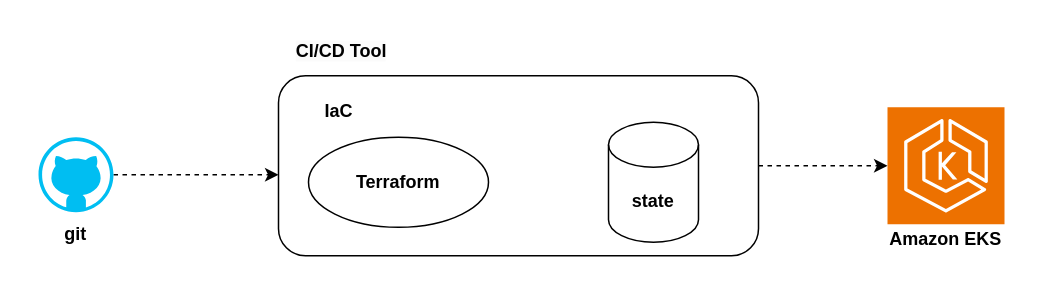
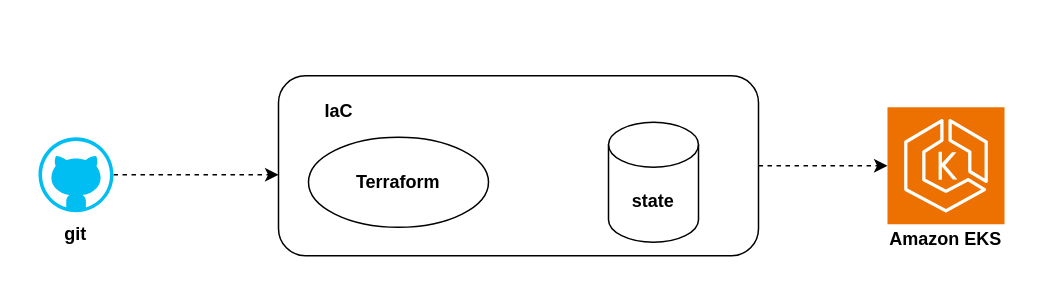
  <mxCell id="0" />
  <mxCell id="1" parent="0" />
  <mxCell id="2" style="edgeStyle=orthogonalEdgeStyle;rounded=0;orthogonalLoop=1;jettySize=auto;html=1;entryX=0;entryY=0.25;entryDx=0;entryDy=0;dashed=1;" edge="1" parent="1" source="3"><mxGeometry relative="1" as="geometry"><mxPoint x="185" y="116" as="targetPoint" /></mxGeometry></mxCell>
  <mxCell id="3" value="" style="verticalLabelPosition=bottom;html=1;verticalAlign=top;align=center;strokeColor=none;fillColor=#00BEF2;shape=mxgraph.azure.github_code;pointerEvents=1;" vertex="1" parent="1"><mxGeometry x="25" y="91" width="50" height="50" as="geometry" /></mxCell>
  <mxCell id="4" value="&lt;b&gt;git&lt;/b&gt;" style="text;html=1;strokeColor=none;fillColor=none;align=center;verticalAlign=middle;whiteSpace=wrap;rounded=0;" vertex="1" parent="1"><mxGeometry x="20" y="141" width="60" height="30" as="geometry" /></mxCell>
  <mxCell id="5" value="&lt;p style=&quot;line-height: 0%;&quot;&gt;&lt;br&gt;&lt;/p&gt;" style="rounded=1;whiteSpace=wrap;html=1;align=left;" vertex="1" parent="1"><mxGeometry x="185" y="50" width="320" height="120" as="geometry" /></mxCell>
- <mxCell id="6" value="&lt;span style=&quot;color: rgb(0, 0, 0); font-family: Helvetica; font-size: 12px; font-style: normal; font-variant-ligatures: normal; font-variant-caps: normal; letter-spacing: normal; orphans: 2; text-align: left; text-indent: 0px; text-transform: none; widows: 2; word-spacing: 0px; -webkit-text-stroke-width: 0px; background-color: rgb(251, 251, 251); text-decoration-thickness: initial; text-decoration-style: initial; text-decoration-color: initial; float: none; display: inline !important;&quot;&gt;&lt;b&gt;CI/CD Tool&lt;/b&gt;&lt;/span&gt;" style="text;whiteSpace=wrap;html=1;" vertex="1" parent="1"><mxGeometry x="195" y="20" width="90" height="20" as="geometry" /></mxCell>
  <mxCell id="7" value="&lt;b&gt;Terraform&lt;/b&gt;" style="ellipse;whiteSpace=wrap;html=1;" vertex="1" parent="1"><mxGeometry x="205" y="91" width="120" height="60" as="geometry" /></mxCell>
  <mxCell id="8" value="&lt;b&gt;IaC&lt;/b&gt;" style="text;html=1;align=center;verticalAlign=middle;resizable=0;points=[];autosize=1;strokeColor=none;fillColor=none;" vertex="1" parent="1"><mxGeometry x="205" y="59" width="40" height="30" as="geometry" /></mxCell>
  <mxCell id="9" value="&lt;b&gt;state&lt;/b&gt;" style="shape=cylinder3;whiteSpace=wrap;html=1;boundedLbl=1;backgroundOutline=1;size=15;" vertex="1" parent="1"><mxGeometry x="405" y="81" width="60" height="80" as="geometry" /></mxCell>
  <mxCell id="10" value="" style="sketch=0;points=[[0,0,0],[0.25,0,0],[0.5,0,0],[0.75,0,0],[1,0,0],[0,1,0],[0.25,1,0],[0.5,1,0],[0.75,1,0],[1,1,0],[0,0.25,0],[0,0.5,0],[0,0.75,0],[1,0.25,0],[1,0.5,0],[1,0.75,0]];outlineConnect=0;fontColor=#232F3E;fillColor=#ED7100;strokeColor=#ffffff;dashed=0;verticalLabelPosition=bottom;verticalAlign=top;align=center;html=1;fontSize=12;fontStyle=0;aspect=fixed;shape=mxgraph.aws4.resourceIcon;resIcon=mxgraph.aws4.eks;" vertex="1" parent="1"><mxGeometry x="591" y="71" width="78" height="78" as="geometry" /></mxCell>
  <mxCell id="11" value="Amazon EKS" style="text;html=1;strokeColor=none;fillColor=none;align=center;verticalAlign=middle;whiteSpace=wrap;rounded=0;fontStyle=1" vertex="1" parent="1"><mxGeometry x="585" y="144" width="90" height="30" as="geometry" /></mxCell>
  <mxCell id="12" style="edgeStyle=orthogonalEdgeStyle;rounded=0;orthogonalLoop=1;jettySize=auto;html=1;entryX=0;entryY=0.5;entryDx=0;entryDy=0;entryPerimeter=0;dashed=1;" edge="1" parent="1" source="5" target="10"><mxGeometry relative="1" as="geometry" /></mxCell>
